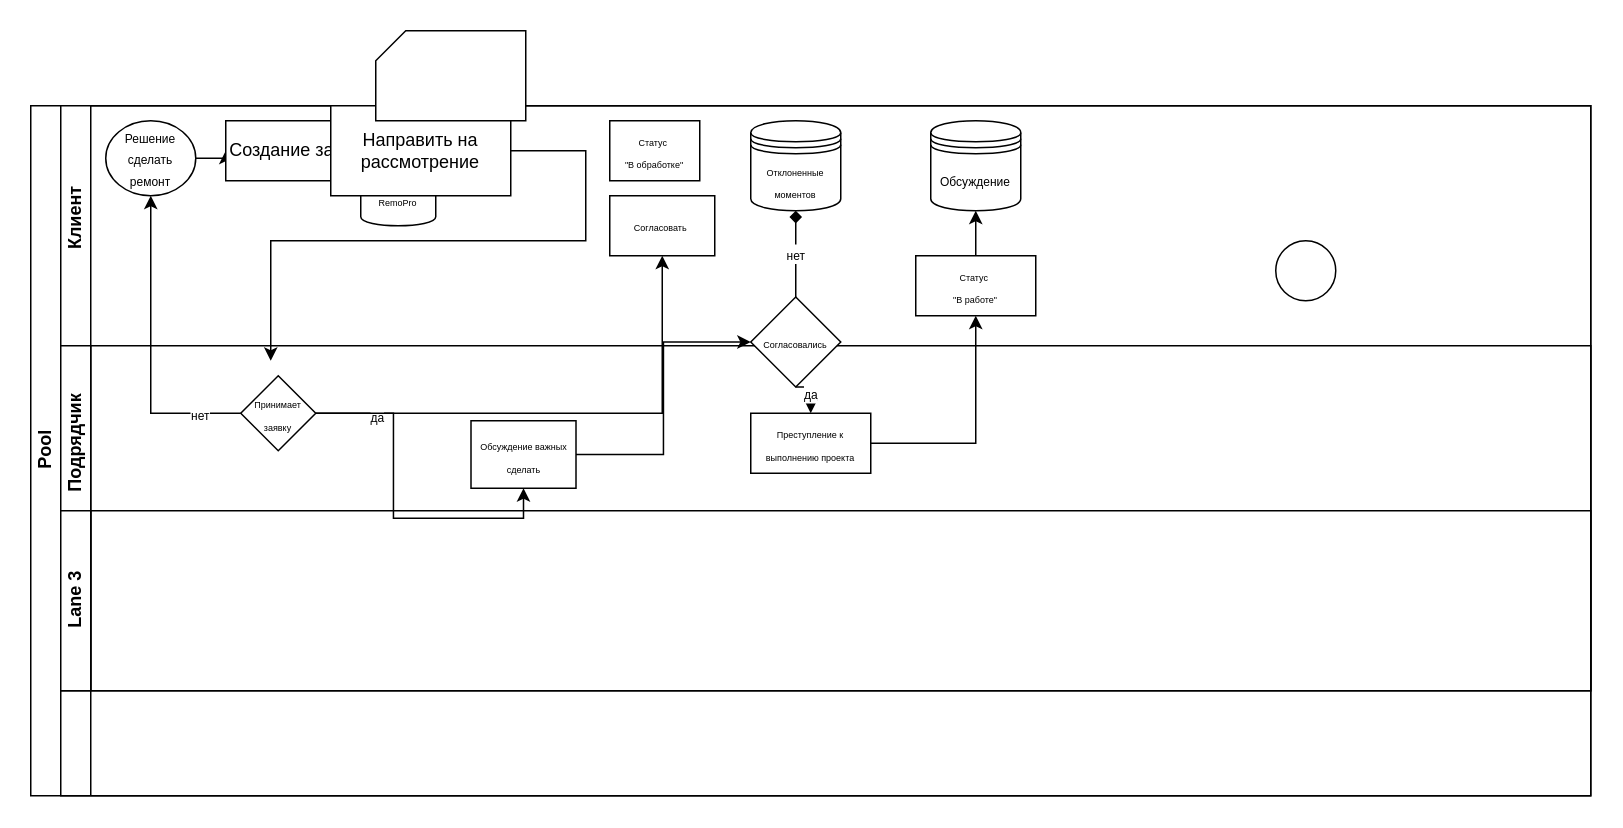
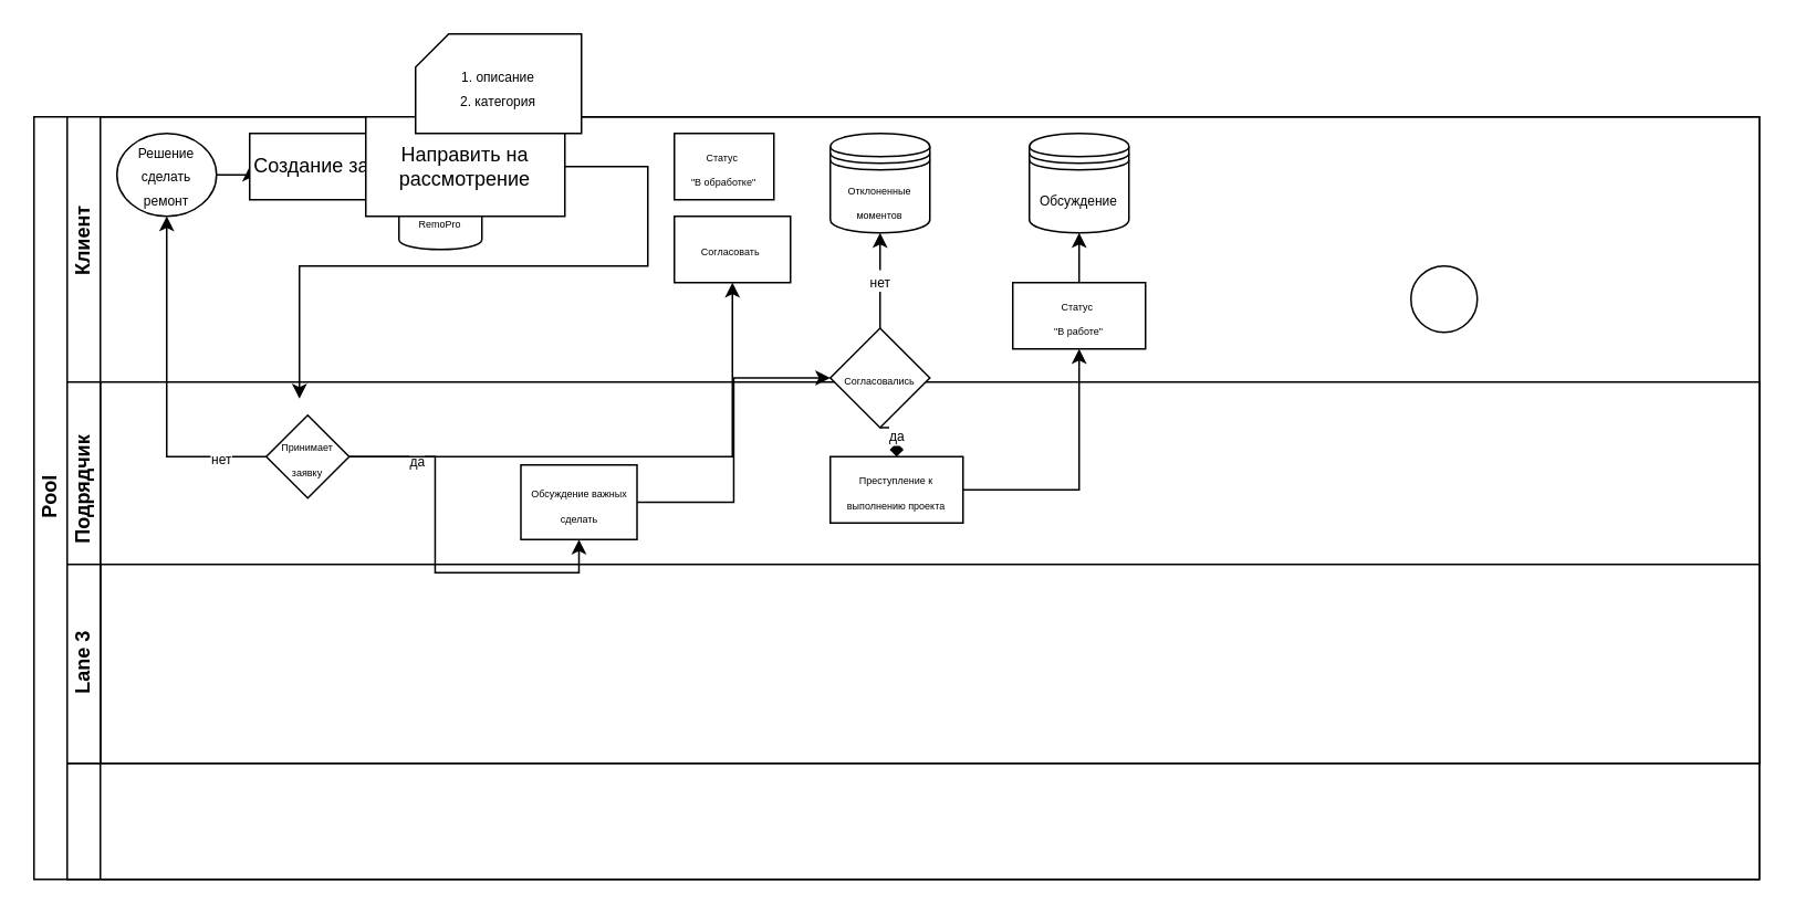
  <mxCell id="0" />
  <mxCell id="1" parent="0" />
  <mxCell id="2" value="Pool" style="swimlane;html=1;childLayout=stackLayout;resizeParent=1;resizeParentMax=0;horizontal=0;startSize=20;horizontalStack=0;" parent="1" vertex="1"><mxGeometry x="20" y="70" width="1040" height="460" as="geometry" /></mxCell>
  <mxCell id="3" value="Клиент" style="swimlane;html=1;startSize=20;horizontal=0;" parent="2" vertex="1"><mxGeometry x="20" width="1020" height="460" as="geometry" /></mxCell>
  <mxCell id="4" value="" style="edgeStyle=orthogonalEdgeStyle;rounded=0;orthogonalLoop=1;jettySize=auto;html=1;" edge="1" parent="3" source="5" target="31"><mxGeometry relative="1" as="geometry" /></mxCell>
  <mxCell id="5" value="&lt;font style=&quot;font-size: 8px;&quot;&gt;Решение сделать ремонт&lt;/font&gt;" style="ellipse;whiteSpace=wrap;html=1;" parent="3" vertex="1"><mxGeometry x="30" y="10" width="60" height="50" as="geometry" /></mxCell>
  <mxCell id="6" value="&lt;font style=&quot;font-size: 6px;&quot;&gt;Статус&amp;nbsp;&lt;/font&gt;&lt;div&gt;&lt;font style=&quot;font-size: 6px;&quot;&gt;&quot;В обработке&quot;&lt;/font&gt;&lt;/div&gt;" style="rounded=0;whiteSpace=wrap;html=1;fontFamily=Helvetica;fontSize=12;fontColor=#000000;align=center;" parent="3" vertex="1"><mxGeometry x="366" y="10" width="60" height="40" as="geometry" /></mxCell>
  <mxCell id="7" value="" style="ellipse;whiteSpace=wrap;html=1;" parent="3" vertex="1"><mxGeometry x="810" y="90" width="40" height="40" as="geometry" /></mxCell>
  <mxCell id="8" value="&lt;span style=&quot;font-size: 6px;&quot;&gt;Согласовать&amp;nbsp;&lt;/span&gt;" style="rounded=0;whiteSpace=wrap;html=1;" vertex="1" parent="3"><mxGeometry x="366" y="60" width="70" height="40" as="geometry" /></mxCell>
  <mxCell id="9" value="" style="swimlane;html=1;startSize=20;horizontal=0;" parent="3" vertex="1"><mxGeometry y="160" width="1020" height="230" as="geometry" /></mxCell>
  <mxCell id="10" value="&lt;font style=&quot;font-size: 6px;&quot;&gt;Принимает заявку&lt;/font&gt;" style="rhombus;whiteSpace=wrap;html=1;" vertex="1" parent="9"><mxGeometry x="120" y="20" width="50" height="50" as="geometry" /></mxCell>
  <mxCell id="11" value="&lt;font style=&quot;font-size: 6px;&quot;&gt;Обсуждение важных сделать&lt;/font&gt;" style="rounded=0;whiteSpace=wrap;html=1;fontFamily=Helvetica;fontSize=12;fontColor=#000000;align=center;" parent="9" vertex="1"><mxGeometry x="273.5" y="50" width="70" height="45" as="geometry" /></mxCell>
  <mxCell id="12" style="edgeStyle=orthogonalEdgeStyle;rounded=0;orthogonalLoop=1;jettySize=auto;html=1;entryX=0.5;entryY=1;entryDx=0;entryDy=0;" edge="1" parent="9" source="10" target="11"><mxGeometry relative="1" as="geometry" /></mxCell>
  <mxCell id="13" value="&lt;font style=&quot;font-size: 8px;&quot;&gt;да&lt;/font&gt;" style="edgeLabel;html=1;align=center;verticalAlign=middle;resizable=0;points=[];" vertex="1" connectable="0" parent="12"><mxGeometry x="-0.647" y="-1" relative="1" as="geometry"><mxPoint as="offset" /></mxGeometry></mxCell>
  <mxCell id="14" value="&lt;font style=&quot;font-size: 6px;&quot;&gt;Преступление к выполнению проекта&lt;/font&gt;" style="rounded=0;whiteSpace=wrap;html=1;" vertex="1" parent="9"><mxGeometry x="460" y="45" width="80" height="40" as="geometry" /></mxCell>
  <mxCell id="15" value="&lt;font style=&quot;font-size: 6px;&quot;&gt;Согласовались&lt;/font&gt;" style="rhombus;whiteSpace=wrap;html=1;" vertex="1" parent="9"><mxGeometry x="460" y="-32.5" width="60" height="60" as="geometry" /></mxCell>
- <mxCell id="16" value="&lt;font style=&quot;font-size: 8px;&quot;&gt;да&lt;/font&gt;" style="edgeStyle=orthogonalEdgeStyle;rounded=0;orthogonalLoop=1;jettySize=auto;html=1;exitX=0.5;exitY=1;exitDx=0;exitDy=0;entryX=0.5;entryY=0;entryDx=0;entryDy=0;" edge="1" parent="9" source="15" target="14"><mxGeometry relative="1" as="geometry" /></mxCell>
+ <mxCell id="16" value="&lt;font style=&quot;font-size: 8px;&quot;&gt;да&lt;/font&gt;" style="edgeStyle=orthogonalEdgeStyle;rounded=0;orthogonalLoop=1;jettySize=auto;html=1;exitX=0.5;exitY=1;exitDx=0;exitDy=0;entryX=0.5;entryY=0;entryDx=0;entryDy=0;endArrow=diamond;" edge="1" parent="9" source="15" target="14"><mxGeometry relative="1" as="geometry" /></mxCell>
  <mxCell id="17" style="edgeStyle=orthogonalEdgeStyle;rounded=0;orthogonalLoop=1;jettySize=auto;html=1;entryX=0;entryY=0.5;entryDx=0;entryDy=0;" edge="1" parent="9" source="11" target="15"><mxGeometry relative="1" as="geometry" /></mxCell>
  <mxCell id="18" value="Lane 3" style="swimlane;html=1;startSize=20;horizontal=0;" parent="9" vertex="1"><mxGeometry y="110" width="1020" height="120" as="geometry" /></mxCell>
  <mxCell id="19" value="&lt;b&gt;Подрядчик&lt;/b&gt;" style="text;html=1;align=center;verticalAlign=middle;whiteSpace=wrap;rounded=0;rotation=-90;" vertex="1" parent="9"><mxGeometry x="-20" y="50" width="60" height="30" as="geometry" /></mxCell>
  <mxCell id="20" style="edgeStyle=orthogonalEdgeStyle;rounded=0;orthogonalLoop=1;jettySize=auto;html=1;entryX=0.5;entryY=1;entryDx=0;entryDy=0;" edge="1" parent="3" source="10" target="5"><mxGeometry relative="1" as="geometry" /></mxCell>
  <mxCell id="21" value="&lt;font style=&quot;font-size: 8px;&quot;&gt;нет&lt;/font&gt;" style="edgeLabel;html=1;align=center;verticalAlign=middle;resizable=0;points=[];" vertex="1" connectable="0" parent="20"><mxGeometry x="-0.725" relative="1" as="geometry"><mxPoint as="offset" /></mxGeometry></mxCell>
  <mxCell id="22" style="edgeStyle=orthogonalEdgeStyle;rounded=0;orthogonalLoop=1;jettySize=auto;html=1;entryX=0.5;entryY=1;entryDx=0;entryDy=0;" edge="1" parent="3" source="10" target="8"><mxGeometry relative="1" as="geometry"><mxPoint x="210" y="160" as="targetPoint" /></mxGeometry></mxCell>
- <mxCell id="23" value="&lt;font style=&quot;font-size: 8px;&quot;&gt;нет&lt;/font&gt;" style="edgeStyle=orthogonalEdgeStyle;rounded=0;orthogonalLoop=1;jettySize=auto;html=1;entryX=0.5;entryY=1;entryDx=0;entryDy=0;endArrow=diamond;" edge="1" parent="3" source="15" target="24"><mxGeometry relative="1" as="geometry" /></mxCell>
+ <mxCell id="23" value="&lt;font style=&quot;font-size: 8px;&quot;&gt;нет&lt;/font&gt;" style="edgeStyle=orthogonalEdgeStyle;rounded=0;orthogonalLoop=1;jettySize=auto;html=1;entryX=0.5;entryY=1;entryDx=0;entryDy=0;" edge="1" parent="3" source="15" target="24"><mxGeometry relative="1" as="geometry" /></mxCell>
  <mxCell id="24" value="&lt;font style=&quot;font-size: 6px;&quot;&gt;Отклоненные моментов&lt;/font&gt;" style="shape=datastore;whiteSpace=wrap;html=1;" vertex="1" parent="3"><mxGeometry x="460" y="10" width="60" height="60" as="geometry" /></mxCell>
  <mxCell id="25" value="" style="edgeStyle=orthogonalEdgeStyle;rounded=0;orthogonalLoop=1;jettySize=auto;html=1;" edge="1" parent="3" source="26" target="29"><mxGeometry relative="1" as="geometry" /></mxCell>
  <mxCell id="26" value="&lt;font style=&quot;font-size: 6px;&quot;&gt;Статус&amp;nbsp;&lt;/font&gt;&lt;div&gt;&lt;font style=&quot;font-size: 6px;&quot;&gt;&quot;В работе&quot;&lt;/font&gt;&lt;/div&gt;" style="rounded=0;whiteSpace=wrap;html=1;" vertex="1" parent="3"><mxGeometry x="570" y="100" width="80" height="40" as="geometry" /></mxCell>
  <mxCell id="27" style="edgeStyle=orthogonalEdgeStyle;rounded=0;orthogonalLoop=1;jettySize=auto;html=1;entryX=0.5;entryY=1;entryDx=0;entryDy=0;" edge="1" parent="3" source="14" target="26"><mxGeometry relative="1" as="geometry" /></mxCell>
  <mxCell id="28" value="&lt;b&gt;Клиент&lt;/b&gt;" style="text;html=1;align=center;verticalAlign=middle;whiteSpace=wrap;rounded=0;rotation=-90;" vertex="1" parent="3"><mxGeometry x="-20" y="60" width="60" height="30" as="geometry" /></mxCell>
  <mxCell id="29" value="&lt;font style=&quot;font-size: 8px;&quot;&gt;Обсуждение&lt;/font&gt;" style="shape=datastore;whiteSpace=wrap;html=1;" vertex="1" parent="3"><mxGeometry x="580" y="10" width="60" height="60" as="geometry" /></mxCell>
  <mxCell id="30" style="edgeStyle=orthogonalEdgeStyle;rounded=0;orthogonalLoop=1;jettySize=auto;html=1;" edge="1" parent="3" source="31"><mxGeometry relative="1" as="geometry"><mxPoint x="290" y="30" as="targetPoint" /></mxGeometry></mxCell>
  <mxCell id="31" value="Создание заявки" style="rounded=0;whiteSpace=wrap;html=1;fontFamily=Helvetica;fontSize=12;fontColor=#000000;align=center;" vertex="1" parent="3"><mxGeometry x="110" y="10" width="100" height="40" as="geometry" /></mxCell>
  <mxCell id="32" style="edgeStyle=orthogonalEdgeStyle;rounded=0;orthogonalLoop=1;jettySize=auto;html=1;" edge="1" parent="3" source="34"><mxGeometry relative="1" as="geometry"><mxPoint x="140" y="170" as="targetPoint" /><Array as="points"><mxPoint x="350" y="90" /><mxPoint x="140" y="90" /></Array></mxGeometry></mxCell>
  <mxCell id="33" value="&lt;span style=&quot;font-size: 6px;&quot;&gt;RemoPro&lt;/span&gt;" style="shape=datastore;whiteSpace=wrap;html=1;" vertex="1" parent="3"><mxGeometry x="200" y="30" width="50" height="50" as="geometry" /></mxCell>
  <mxCell id="34" value="Направить на рассмотрение" style="rounded=0;whiteSpace=wrap;html=1;" vertex="1" parent="3"><mxGeometry x="180" width="120" height="60" as="geometry" /></mxCell>
  <mxCell id="35" value="" style="verticalLabelPosition=bottom;verticalAlign=top;html=1;shape=card;whiteSpace=wrap;size=20;arcSize=12;direction=east;" vertex="1" parent="1"><mxGeometry x="250" y="20" width="100" height="60" as="geometry" /></mxCell>
+ <mxCell id="36" value="&lt;br&gt;&lt;font style=&quot;font-size: 8px;&quot;&gt;1. описание&lt;/font&gt;&lt;div&gt;&lt;font style=&quot;font-size: 8px;&quot;&gt;2. категория&lt;/font&gt;&lt;/div&gt;" style="text;html=1;align=center;verticalAlign=middle;whiteSpace=wrap;rounded=0;" vertex="1" parent="1"><mxGeometry x="270" y="30" width="60" height="30" as="geometry" /></mxCell>
